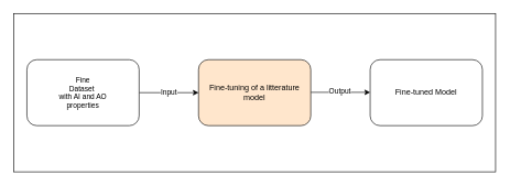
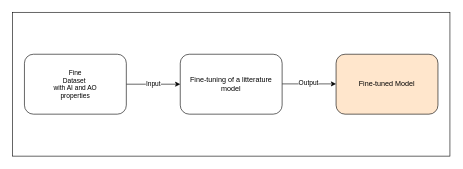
  <mxCell id="0" />
  <mxCell id="1" parent="0" />
  <mxCell id="2" value="&lt;br&gt;&lt;br&gt;&lt;div&gt;&lt;br/&gt;&lt;/div&gt;" style="rounded=0;whiteSpace=wrap;html=1;shadow=0;" parent="1" vertex="1"><mxGeometry x="20" y="20" width="730" height="240" as="geometry" /></mxCell>
  <mxCell id="3" style="edgeStyle=orthogonalEdgeStyle;rounded=0;orthogonalLoop=1;jettySize=auto;html=1;exitX=1;exitY=0.5;exitDx=0;exitDy=0;" parent="1" edge="1"><mxGeometry relative="1" as="geometry"><mxPoint x="560" y="139.5" as="targetPoint" /><mxPoint x="470" y="139.5" as="sourcePoint" /></mxGeometry></mxCell>
  <mxCell id="4" value="Output" style="edgeLabel;html=1;align=center;verticalAlign=middle;resizable=0;points=[];" parent="3" vertex="1" connectable="0"><mxGeometry x="-0.05" y="2" relative="1" as="geometry"><mxPoint as="offset" /></mxGeometry></mxCell>
- <mxCell id="5" value="Fine-tuning of a litterature model" style="rounded=1;whiteSpace=wrap;html=1;fontSize=12;glass=0;strokeWidth=1;shadow=0;fillColor=#ffe6cc;" vertex="1" parent="1"><mxGeometry x="300" y="90" width="170" height="100" as="geometry" /></mxCell>
+ <mxCell id="5" value="Fine-tuning of a litterature model" style="rounded=1;whiteSpace=wrap;html=1;fontSize=12;glass=0;strokeWidth=1;shadow=0;" vertex="1" parent="1"><mxGeometry x="300" y="90" width="170" height="100" as="geometry" /></mxCell>
  <mxCell id="6" value="" style="endArrow=classic;html=1;rounded=0;entryX=0;entryY=0.5;entryDx=0;entryDy=0;" edge="1" parent="1"><mxGeometry width="50" height="50" relative="1" as="geometry"><mxPoint x="210" y="140" as="sourcePoint" /><mxPoint x="300" y="140" as="targetPoint" /></mxGeometry></mxCell>
  <mxCell id="7" value="Input" style="edgeLabel;html=1;align=center;verticalAlign=middle;resizable=0;points=[];" vertex="1" connectable="0" parent="6"><mxGeometry x="-0.022" y="1" relative="1" as="geometry"><mxPoint as="offset" /></mxGeometry></mxCell>
  <mxCell id="8" value="&lt;span style=&quot;text-wrap-mode: nowrap; font-size: 11px; background-color: rgb(255, 255, 255);&quot;&gt;Fine&lt;/span&gt;&lt;div style=&quot;text-wrap-mode: nowrap; font-size: 11px;&quot;&gt;Dataset&amp;nbsp;&lt;/div&gt;&lt;div style=&quot;text-wrap-mode: nowrap; font-size: 11px;&quot;&gt;with AI and AO&lt;/div&gt;&lt;div style=&quot;text-wrap-mode: nowrap; font-size: 11px;&quot;&gt;properties&lt;/div&gt;" style="rounded=1;whiteSpace=wrap;html=1;fontSize=12;glass=0;strokeWidth=1;shadow=0;" vertex="1" parent="1"><mxGeometry x="40" y="90" width="170" height="100" as="geometry" /></mxCell>
- <mxCell id="9" value="Fine-tuned Model" style="rounded=1;whiteSpace=wrap;html=1;fontSize=12;glass=0;strokeWidth=1;shadow=0;" vertex="1" parent="1"><mxGeometry x="560" y="90" width="170" height="100" as="geometry" /></mxCell>
+ <mxCell id="9" value="Fine-tuned Model" style="rounded=1;whiteSpace=wrap;html=1;fontSize=12;glass=0;strokeWidth=1;shadow=0;fillColor=#ffe6cc;" vertex="1" parent="1"><mxGeometry x="560" y="90" width="170" height="100" as="geometry" /></mxCell>
